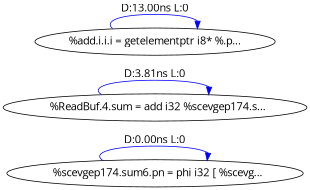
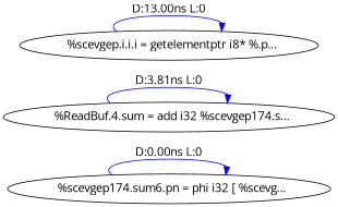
  digraph {
    rankdir=LR
    fontname="Open Sans"
    node [fontname="Open Sans"]
    edge [color=blue fontname="Open Sans"]
    n1 [label="  %scevgep174.sum6.pn = phi i32 [ %scevg..."]
    n2 [label="  %ReadBuf.4.sum = add i32 %scevgep174.s..."]
-   n3 [label="%add.i.i.i = getelementptr i8* %.p..."]
+   n3 [label="  %scevgep.i.i.i = getelementptr i8* %.p..."]
    n1 -> n1 [label="D:0.00ns L:0"]
    n2 -> n2 [label="D:3.81ns L:0"]
    n3 -> n3 [label="D:13.00ns L:0"]
  }
